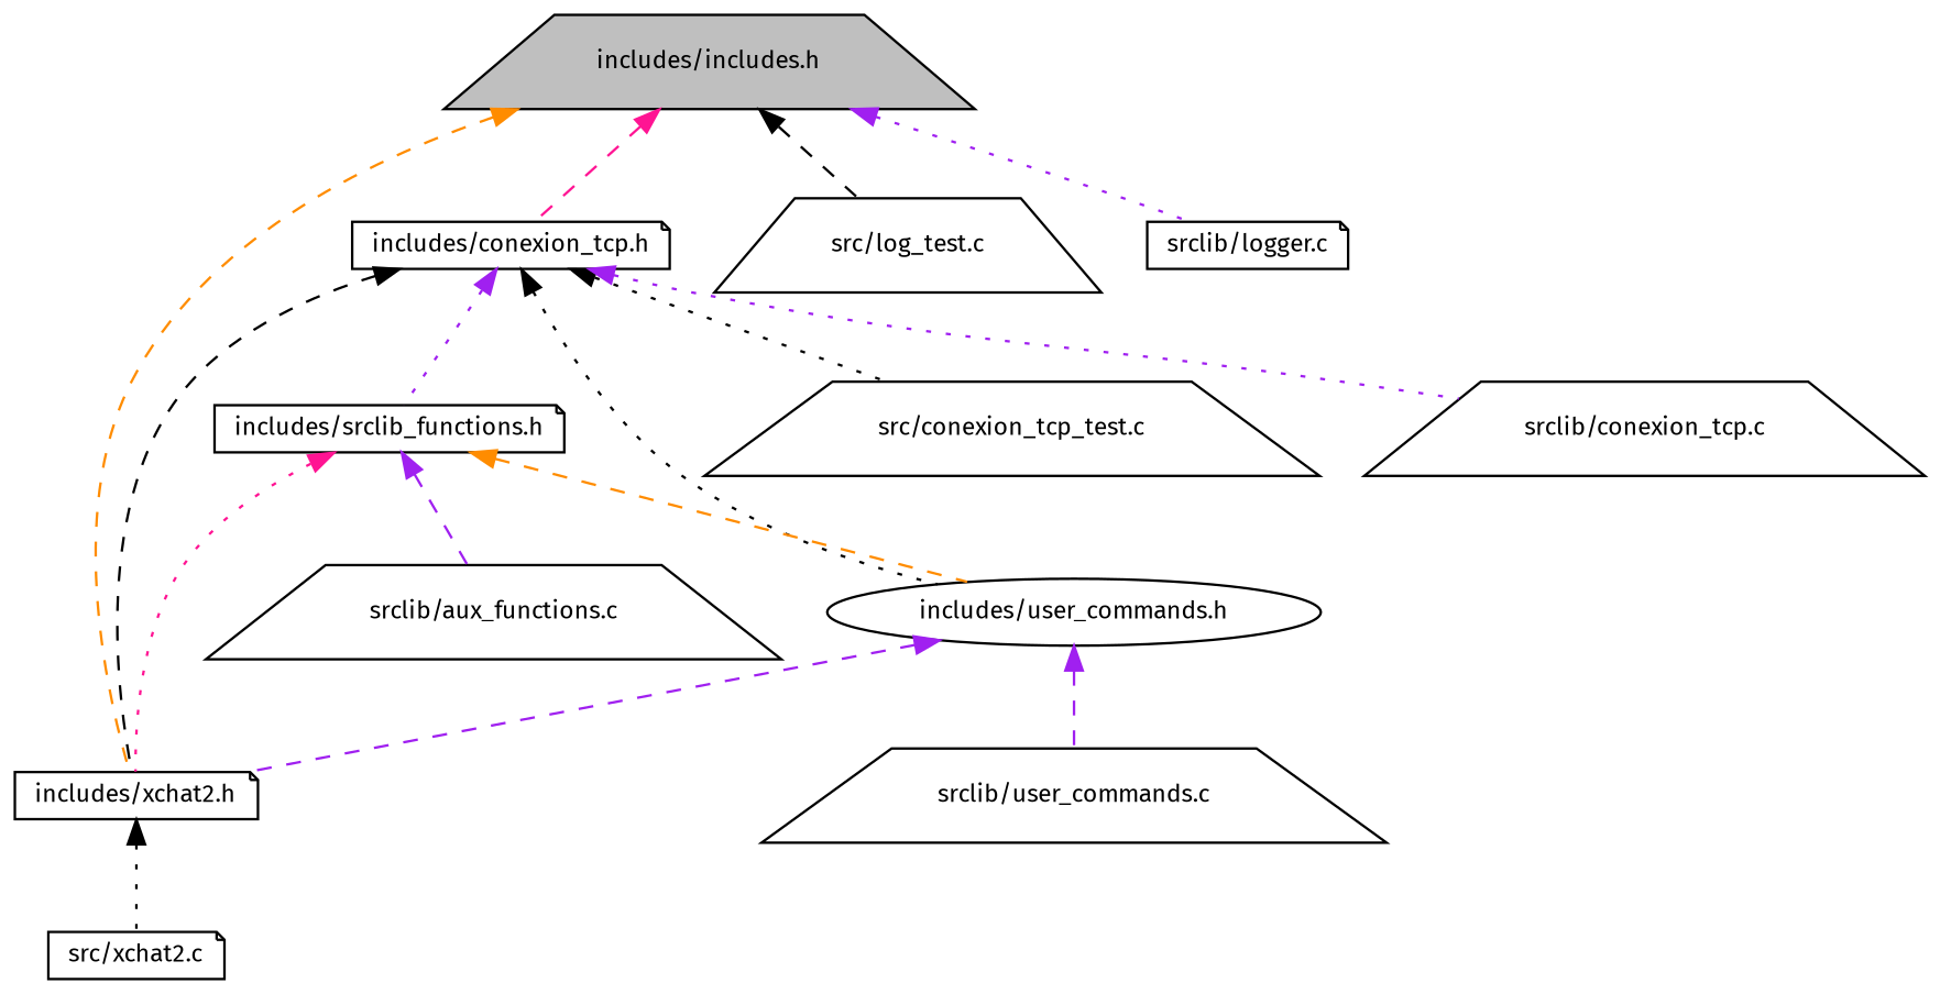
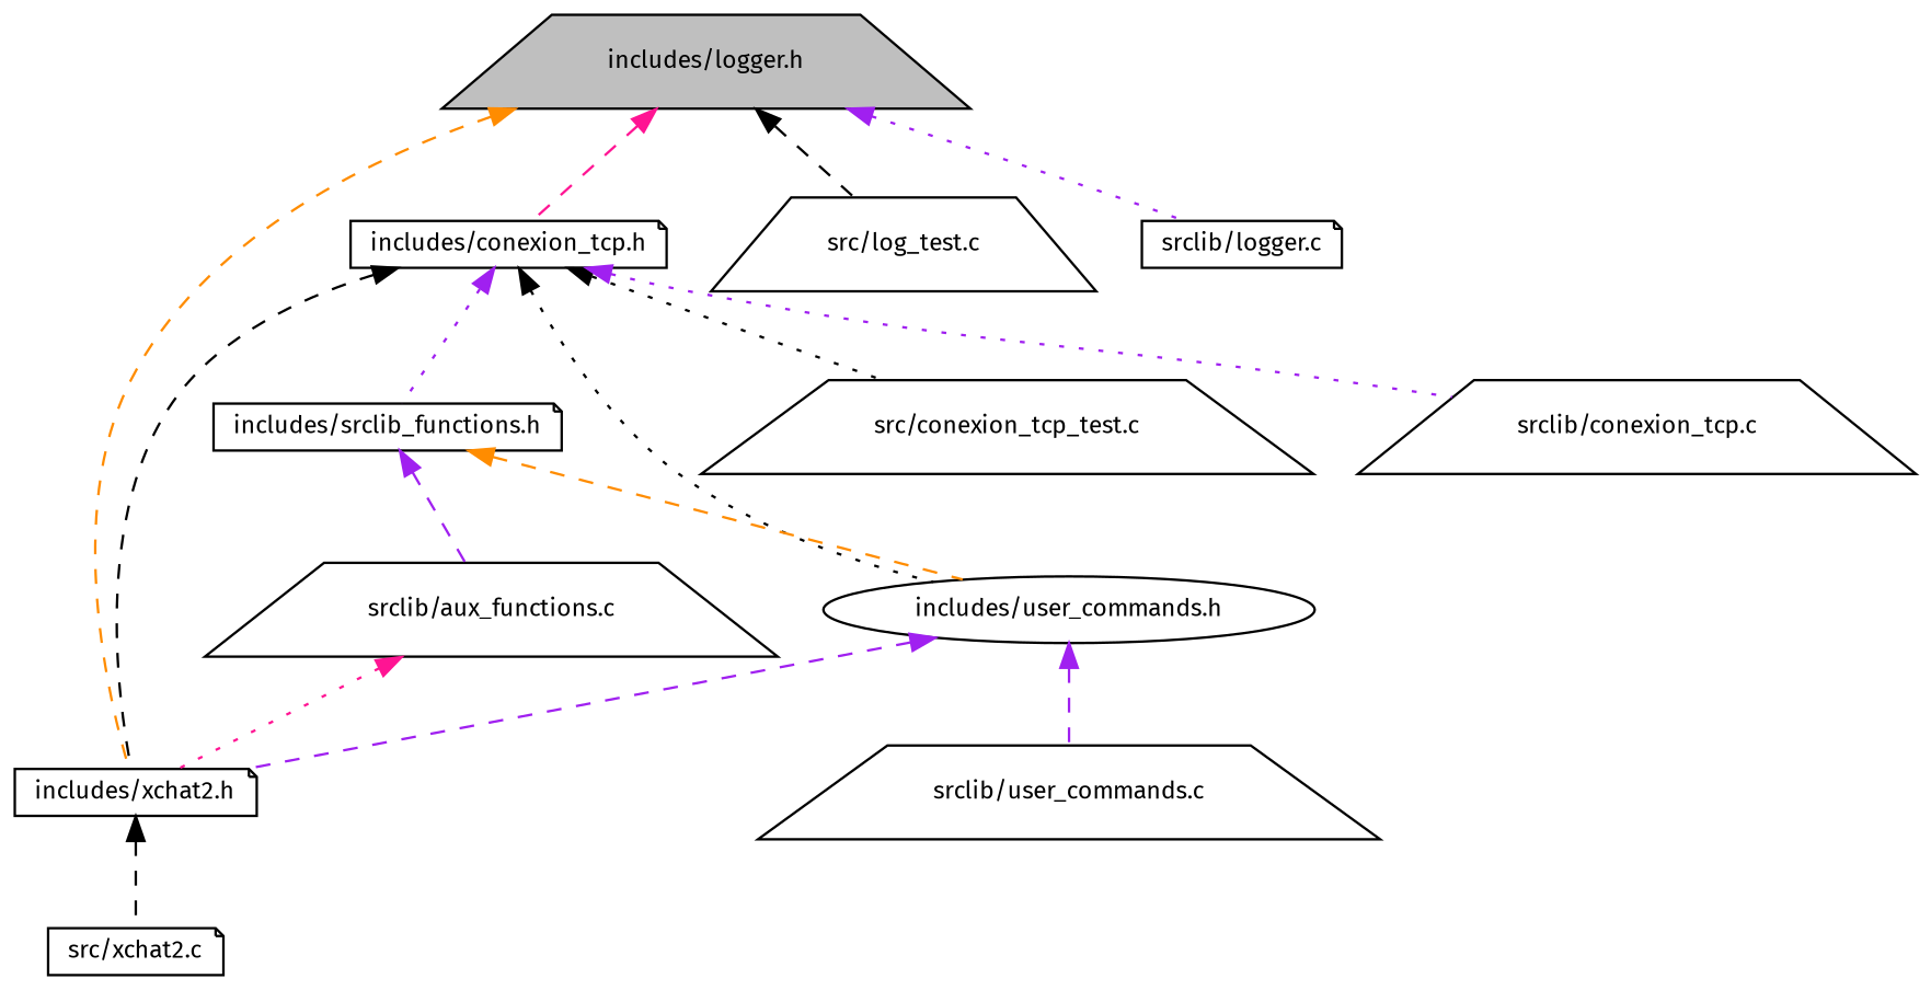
  digraph {
    fontname="Fira Sans"
    node [color=black fillcolor=white fontname="Fira Sans" fontsize=10 shape=trapezium style=filled]
    edge [color=purple dir=back fontname="Fira Sans" fontsize=10 labelfontname=Helvetica labelfontsize=10 style=dashed]
-   n1 [fillcolor=grey75 fontcolor=black height=0.2 label="includes/includes.h" width=0.4]
+   n1 [fillcolor=grey75 fontcolor=black height=0.2 label="includes/logger.h" width=0.4]
    n2 [height=0.2 label="includes/conexion_tcp.h" shape=note width=0.4]
    n3 [height=0.2 label="includes/xchat2.h" shape=note width=0.4]
    n4 [height=0.2 label="src/log_test.c" width=0.4]
    n5 [height=0.2 label="srclib/logger.c" shape=note width=0.4]
    n6 [height=0.2 label="includes/srclib_functions.h" shape=note width=0.4]
    n7 [height=0.2 label="includes/user_commands.h" shape=ellipse width=0.4]
    n8 [height=0.2 label="src/conexion_tcp_test.c" width=0.4]
    n9 [height=0.2 label="srclib/conexion_tcp.c" width=0.4]
    n10 [height=0.2 label="src/xchat2.c" shape=note width=0.4]
    n11 [height=0.2 label="srclib/aux_functions.c" width=0.4]
    n12 [height=0.2 label="srclib/user_commands.c" width=0.4]
    n1 -> n2 [color=deeppink]
    n1 -> n3 [color=darkorange]
    n1 -> n4 [color=black]
    n1 -> n5 [style=dotted]
    n2 -> n3 [color=black]
    n2 -> n6 [style=dotted]
    n2 -> n7 [color=black style=dotted]
    n2 -> n8 [color=black style=dotted]
    n2 -> n9 [style=dotted]
-   n3 -> n10 [color=black style=dotted]
-   n6 -> n3 [color=deeppink style=dotted]
+   n3 -> n10 [color=black]
+   n11 -> n3 [color=deeppink style=dotted]
    n6 -> n7 [color=darkorange]
    n6 -> n11
    n7 -> n3
    n7 -> n12
  }
